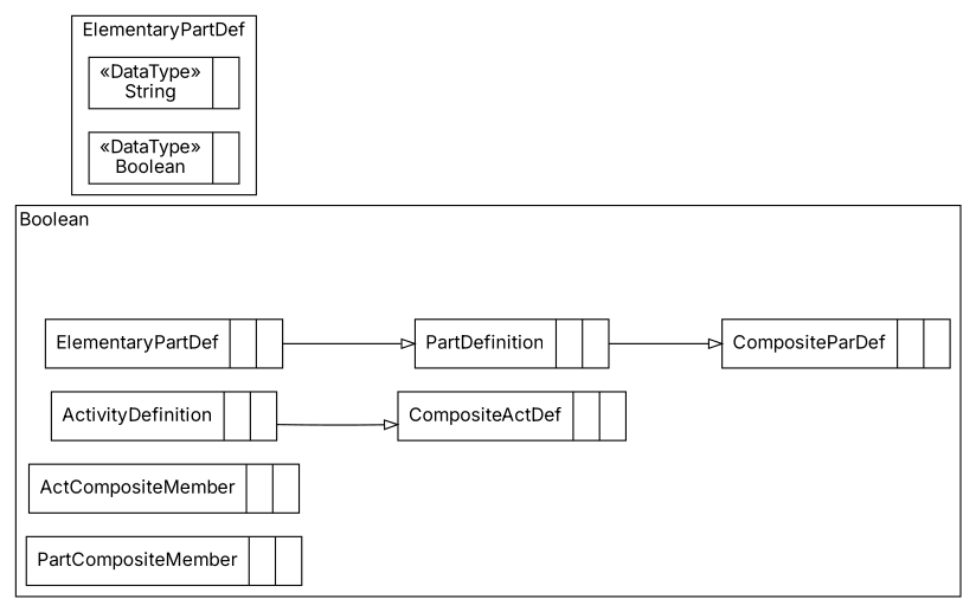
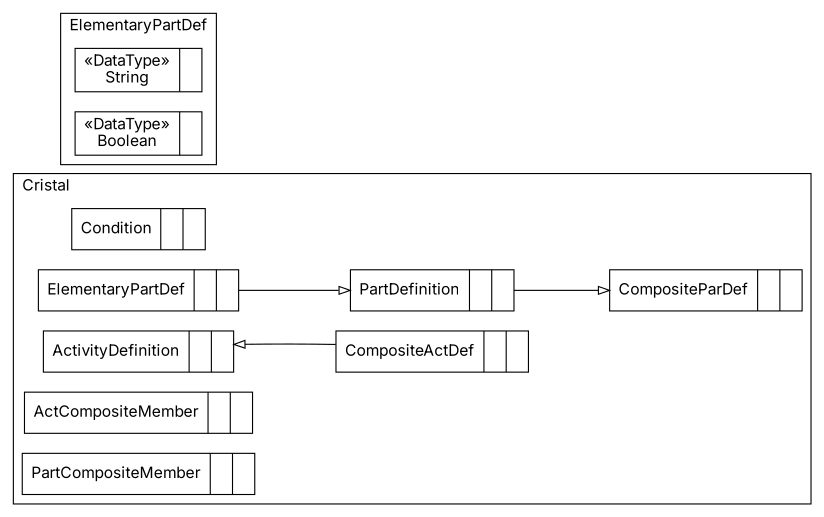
  digraph {
    compound=true
    fontname=Inter
    labeljust=l
    labelloc=t
    nodeSep=0.75
    rankdir=LR
    node [fontname=Inter shape=record]
    edge [arrowhead=onormal constraint=true fontname=Inter group=PartDefinition minlen=2]
+   n1 [label="{Condition| | }"]
    n2 [label="{CompositeParDef| | }"]
    n3 [label="{PartDefinition| | }"]
    n4 [label="{ElementaryPartDef| | }"]
    n5 [label="{ActivityDefinition| | }"]
    n6 [label="{CompositeActDef| | }"]
    n7 [label="{ActCompositeMember| | }"]
    n8 [label="{PartCompositeMember| | }"]
    n9 [label="{&#171;DataType&#187;\nString|}"]
    n10 [label="{&#171;DataType&#187;\nBoolean|}"]
    subgraph cluster_1 {
      color=black
-     label=Boolean
+     label=Cristal
+     n1
      n2
      n3
      n4
      n5
      n6
      n7
      n8
    }
    subgraph cluster_2 {
      color=black
      label=ElementaryPartDef
      n9
      n10
    }
    n3 -> n2
    n4 -> n3
-   n5 -> n6 [group=ActivityDefinition]
+   n6 -> n5 [group=ActivityDefinition]
  }
